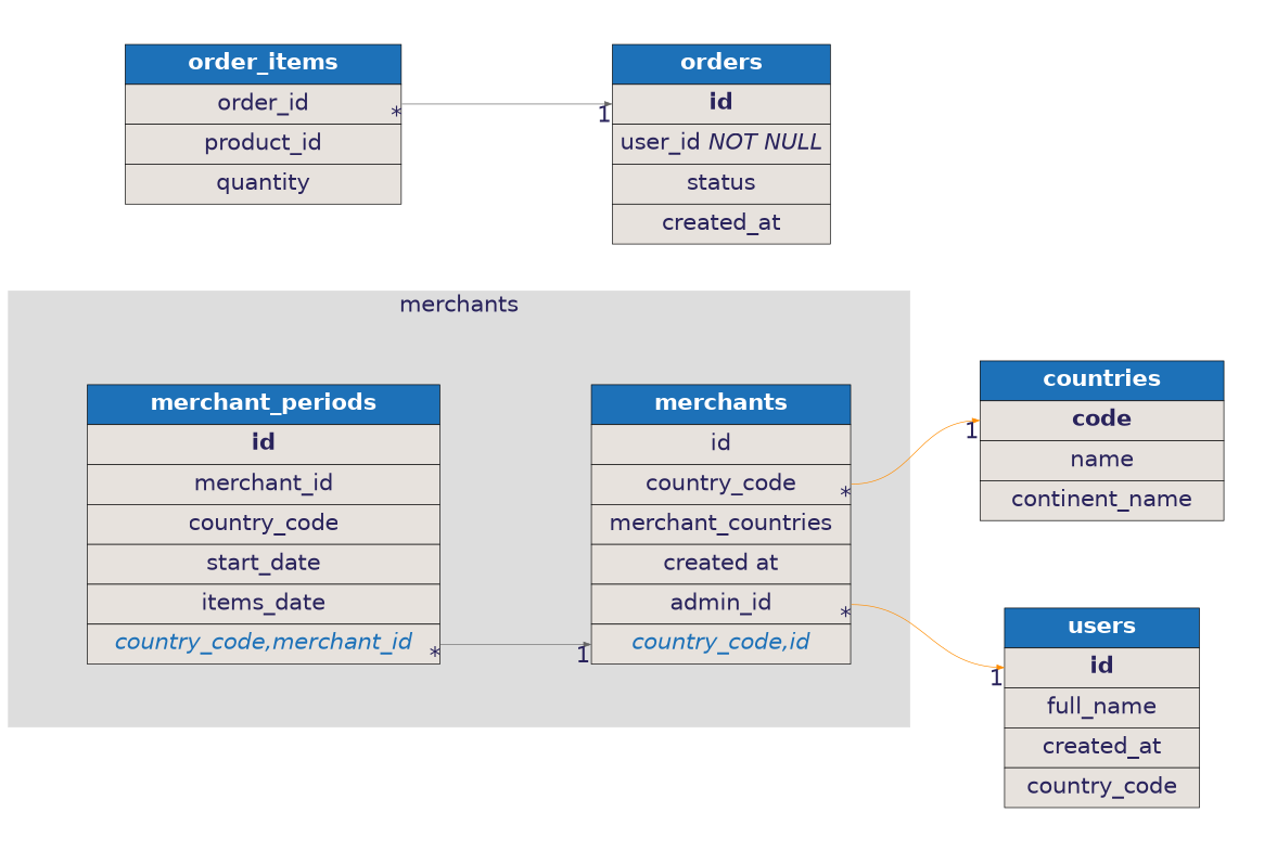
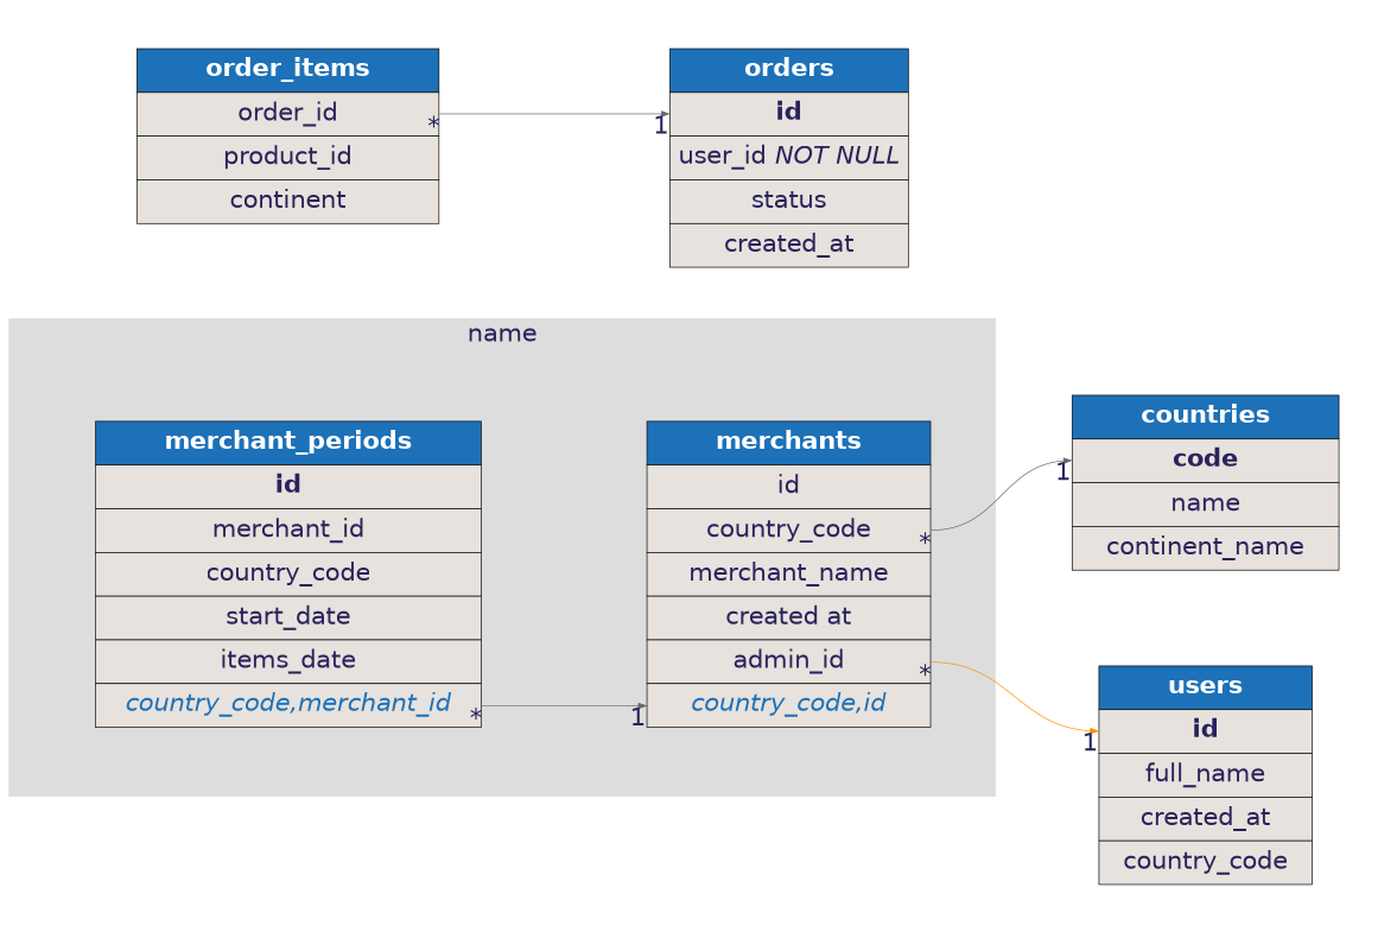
  digraph {
    fontcolor="#29235c"
    fontname=helvetica
    fontsize=32
    rankdir=LR
    node [fontcolor="#29235c" fontname=helvetica fontsize=32 margin=0 penwidth=0]
    edge [arrowhead=normal arrowtail=none color=darkorange fontcolor="#29235c" fontname=helvetica fontsize=32 headlabel=1 headport="f1:w" taillabel="*"]
-   n1 [label=<<TABLE BORDER="0" CELLBORDER="1" CELLSPACING="0" CELLPADDING="10" >       <TR><TD PORT="f0" WIDTH="150" BGCOLOR="#1d71b8"><font color="#ffffff"><B>       merchants       </B></font></TD></TR> <TR><TD PORT="f1" BGCOLOR="#e7e2dd">id</TD></TR> <TR><TD PORT="f2" BGCOLOR="#e7e2dd">country_code</TD></TR> <TR><TD PORT="f3" BGCOLOR="#e7e2dd">merchant_countries</TD></TR> <TR><TD PORT="f4" BGCOLOR="#e7e2dd">created at</TD></TR> <TR><TD PORT="f5" BGCOLOR="#e7e2dd">admin_id</TD></TR> <TR><TD PORT="f6" BGCOLOR="#e7e2dd"><font color="#1d71b8"><i>country_code,id</i></font></TD></TR>     </TABLE>>]
+   n1 [label=<<TABLE BORDER="0" CELLBORDER="1" CELLSPACING="0" CELLPADDING="10" >       <TR><TD PORT="f0" WIDTH="150" BGCOLOR="#1d71b8"><font color="#ffffff"><B>       merchants       </B></font></TD></TR> <TR><TD PORT="f1" BGCOLOR="#e7e2dd">id</TD></TR> <TR><TD PORT="f2" BGCOLOR="#e7e2dd">country_code</TD></TR> <TR><TD PORT="f3" BGCOLOR="#e7e2dd">merchant_name</TD></TR> <TR><TD PORT="f4" BGCOLOR="#e7e2dd">created at</TD></TR> <TR><TD PORT="f5" BGCOLOR="#e7e2dd">admin_id</TD></TR> <TR><TD PORT="f6" BGCOLOR="#e7e2dd"><font color="#1d71b8"><i>country_code,id</i></font></TD></TR>     </TABLE>>]
    n2 [label=<<TABLE BORDER="0" CELLBORDER="1" CELLSPACING="0" CELLPADDING="10" >       <TR><TD PORT="f0" WIDTH="150" BGCOLOR="#1d71b8"><font color="#ffffff"><B>       merchant_periods       </B></font></TD></TR> <TR><TD PORT="f1" BGCOLOR="#e7e2dd"><b>id</b></TD></TR> <TR><TD PORT="f2" BGCOLOR="#e7e2dd">merchant_id</TD></TR> <TR><TD PORT="f3" BGCOLOR="#e7e2dd">country_code</TD></TR> <TR><TD PORT="f4" BGCOLOR="#e7e2dd">start_date</TD></TR> <TR><TD PORT="f5" BGCOLOR="#e7e2dd">items_date</TD></TR> <TR><TD PORT="f6" BGCOLOR="#e7e2dd"><font color="#1d71b8"><i>country_code,merchant_id</i></font></TD></TR>     </TABLE>>]
    n3 [label=<<TABLE BORDER="0" CELLBORDER="1" CELLSPACING="0" CELLPADDING="10" >       <TR><TD PORT="f0" WIDTH="150" BGCOLOR="#1d71b8"><font color="#ffffff"><B>       users       </B></font></TD></TR> <TR><TD PORT="f1" BGCOLOR="#e7e2dd"><b>id</b></TD></TR> <TR><TD PORT="f2" BGCOLOR="#e7e2dd">full_name</TD></TR> <TR><TD PORT="f3" BGCOLOR="#e7e2dd">created_at</TD></TR> <TR><TD PORT="f4" BGCOLOR="#e7e2dd">country_code</TD></TR>     </TABLE>>]
    n4 [label=<<TABLE BORDER="0" CELLBORDER="1" CELLSPACING="0" CELLPADDING="10" >       <TR><TD PORT="f0" WIDTH="150" BGCOLOR="#1d71b8"><font color="#ffffff"><B>       countries       </B></font></TD></TR> <TR><TD PORT="f1" BGCOLOR="#e7e2dd"><b>code</b></TD></TR> <TR><TD PORT="f2" BGCOLOR="#e7e2dd">name</TD></TR> <TR><TD PORT="f3" BGCOLOR="#e7e2dd">continent_name</TD></TR>     </TABLE>>]
-   n5 [label=<<TABLE BORDER="0" CELLBORDER="1" CELLSPACING="0" CELLPADDING="10" >       <TR><TD PORT="f0" WIDTH="150" BGCOLOR="#1d71b8"><font color="#ffffff"><B>       order_items       </B></font></TD></TR> <TR><TD PORT="f1" BGCOLOR="#e7e2dd">order_id</TD></TR> <TR><TD PORT="f2" BGCOLOR="#e7e2dd">product_id</TD></TR> <TR><TD PORT="f3" BGCOLOR="#e7e2dd">quantity</TD></TR>     </TABLE>>]
+   n5 [label=<<TABLE BORDER="0" CELLBORDER="1" CELLSPACING="0" CELLPADDING="10" >       <TR><TD PORT="f0" WIDTH="150" BGCOLOR="#1d71b8"><font color="#ffffff"><B>       order_items       </B></font></TD></TR> <TR><TD PORT="f1" BGCOLOR="#e7e2dd">order_id</TD></TR> <TR><TD PORT="f2" BGCOLOR="#e7e2dd">product_id</TD></TR> <TR><TD PORT="f3" BGCOLOR="#e7e2dd">continent</TD></TR>     </TABLE>>]
    n6 [label=<<TABLE BORDER="0" CELLBORDER="1" CELLSPACING="0" CELLPADDING="10" >       <TR><TD PORT="f0" WIDTH="150" BGCOLOR="#1d71b8"><font color="#ffffff"><B>       orders       </B></font></TD></TR> <TR><TD PORT="f1" BGCOLOR="#e7e2dd"><b>id</b></TD></TR> <TR><TD PORT="f2" BGCOLOR="#e7e2dd">user_id <i>NOT NULL</i></TD></TR> <TR><TD PORT="f3" BGCOLOR="#e7e2dd">status</TD></TR> <TR><TD PORT="f4" BGCOLOR="#e7e2dd">created_at</TD></TR>     </TABLE>>]
    subgraph cluster_1 {
      color="#dddddd"
-     label=merchants
+     label=name
      style=filled
      n1
      n2
    }
    n1 -> n3 [tailport="f5:e"]
-   n1 -> n4 [tailport="f2:e"]
+   n1 -> n4 [color=gray40 tailport="f2:e"]
    n2 -> n1 [color=gray40 headport="f6:w" tailport="f6:e"]
    n5 -> n6 [color=gray40 tailport="f1:e"]
  }
